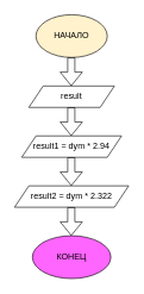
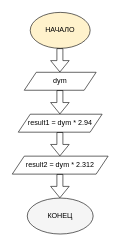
  <mxCell id="0" />
  <mxCell id="1" parent="0" />
  <mxCell id="2" value="НАЧАЛО" style="ellipse;whiteSpace=wrap;html=1;fillColor=#fff2cc;" vertex="1" parent="1"><mxGeometry x="50" y="20" width="100" height="60" as="geometry" /></mxCell>
- <mxCell id="3" value="КОНЕЦ" style="ellipse;whiteSpace=wrap;html=1;fillColor=#FF66FF;" vertex="1" parent="1"><mxGeometry x="45" y="330" width="110" height="60" as="geometry" /></mxCell>
- <mxCell id="4" value="result" style="shape=parallelogram;perimeter=parallelogramPerimeter;whiteSpace=wrap;html=1;fixedSize=1;" vertex="1" parent="1"><mxGeometry x="40" y="120" width="120" height="30" as="geometry" /></mxCell>
+ <mxCell id="3" value="КОНЕЦ" style="ellipse;whiteSpace=wrap;html=1;fillColor=#f5f5f5;" vertex="1" parent="1"><mxGeometry x="45" y="330" width="110" height="60" as="geometry" /></mxCell>
+ <mxCell id="4" value="dym" style="shape=parallelogram;perimeter=parallelogramPerimeter;whiteSpace=wrap;html=1;fixedSize=1;" vertex="1" parent="1"><mxGeometry x="40" y="120" width="120" height="30" as="geometry" /></mxCell>
  <mxCell id="5" value="" style="shape=flexArrow;endArrow=classic;html=1;rounded=0;" edge="1" parent="1"><mxGeometry width="50" height="50" relative="1" as="geometry"><mxPoint x="99.5" y="80" as="sourcePoint" /><mxPoint x="99.5" y="120" as="targetPoint" /></mxGeometry></mxCell>
  <mxCell id="6" value="" style="shape=flexArrow;endArrow=classic;html=1;rounded=0;" edge="1" parent="1"><mxGeometry width="50" height="50" relative="1" as="geometry"><mxPoint x="99.5" y="150" as="sourcePoint" /><mxPoint x="99.5" y="190" as="targetPoint" /></mxGeometry></mxCell>
  <mxCell id="7" value="result1 = dym * 2.94" style="shape=parallelogram;perimeter=parallelogramPerimeter;whiteSpace=wrap;html=1;fixedSize=1;" vertex="1" parent="1"><mxGeometry x="30" y="190" width="140" height="30" as="geometry" /></mxCell>
  <mxCell id="8" value="" style="shape=flexArrow;endArrow=classic;html=1;rounded=0;" edge="1" parent="1"><mxGeometry width="50" height="50" relative="1" as="geometry"><mxPoint x="99.5" y="220" as="sourcePoint" /><mxPoint x="99.5" y="260" as="targetPoint" /></mxGeometry></mxCell>
- <mxCell id="9" value="result2 = dym * 2.322" style="shape=parallelogram;perimeter=parallelogramPerimeter;whiteSpace=wrap;html=1;fixedSize=1;" vertex="1" parent="1"><mxGeometry x="20" y="260" width="160" height="30" as="geometry" /></mxCell>
+ <mxCell id="9" value="result2 = dym * 2.312" style="shape=parallelogram;perimeter=parallelogramPerimeter;whiteSpace=wrap;html=1;fixedSize=1;" vertex="1" parent="1"><mxGeometry x="20" y="260" width="160" height="30" as="geometry" /></mxCell>
  <mxCell id="10" value="" style="shape=flexArrow;endArrow=classic;html=1;rounded=0;" edge="1" parent="1"><mxGeometry width="50" height="50" relative="1" as="geometry"><mxPoint x="99.5" y="290" as="sourcePoint" /><mxPoint x="99.5" y="330" as="targetPoint" /></mxGeometry></mxCell>
